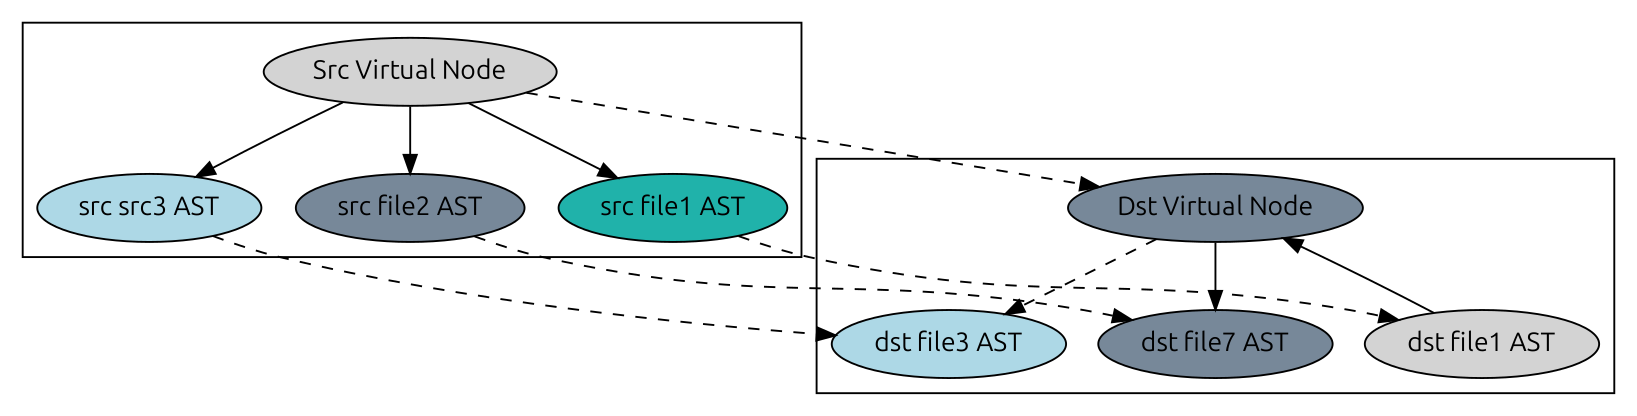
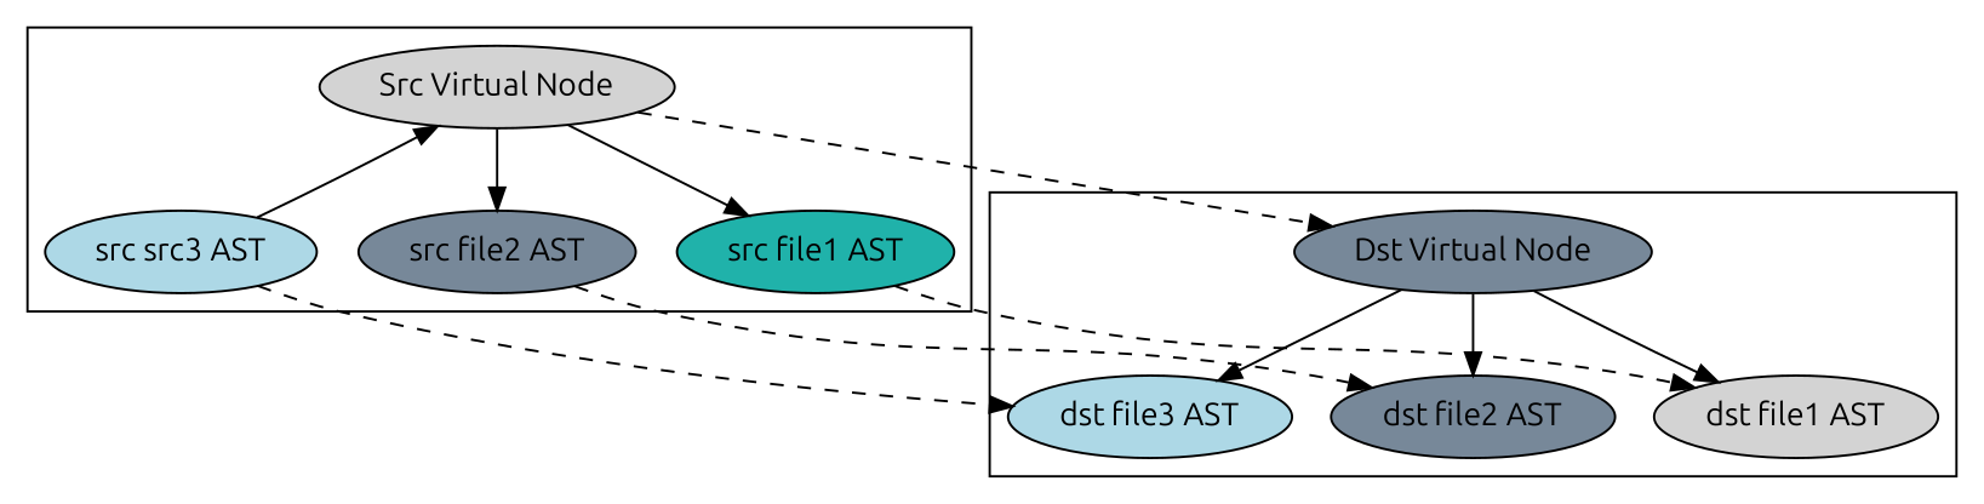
  digraph {
    fontname=Ubuntu
    node [color=black fillcolor=lightslategrey fontname=Ubuntu style=filled]
    edge [fontname=Ubuntu]
    n1 [fillcolor=lightgray label="Src Virtual Node"]
    n2 [fillcolor=lightseagreen label="src file1 AST"]
    n3 [label="src file2 AST"]
    n4 [fillcolor=lightblue label="src src3 AST"]
    n5 [label="Dst Virtual Node"]
    n6 [fillcolor=lightgray label="dst file1 AST"]
-   n7 [label="dst file7 AST"]
+   n7 [label="dst file2 AST"]
    n8 [fillcolor=lightblue label="dst file3 AST"]
    subgraph cluster_1 {
      n1
      n2
      n3
      n4
    }
    subgraph cluster_2 {
      n5
      n6
      n7
      n8
    }
    n1 -> n2
    n1 -> n3
-   n1 -> n4
+   n4 -> n1
    n1 -> n5 [style=dashed]
    n2 -> n6 [style=dashed]
    n3 -> n7 [style=dashed]
    n4 -> n8 [style=dashed]
-   n6 -> n5
+   n5 -> n6
    n5 -> n7
-   n5 -> n8 [style=dashed]
+   n5 -> n8
  }
